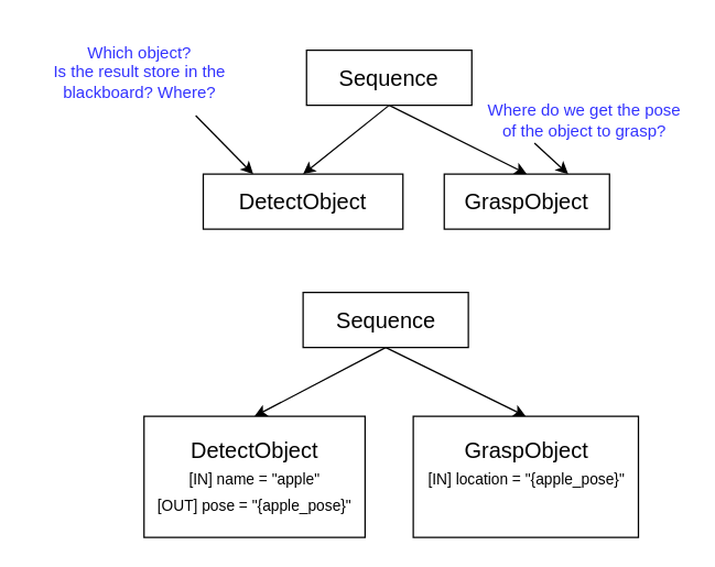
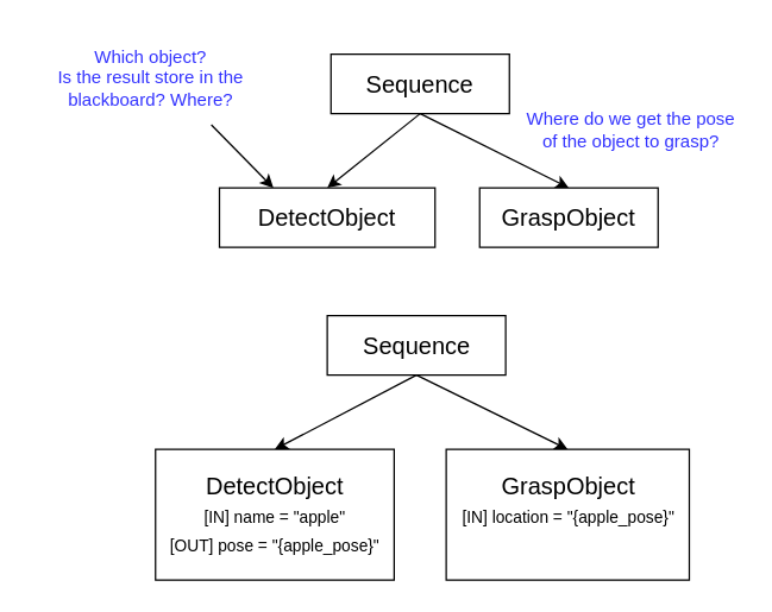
  <mxCell id="0" />
  <mxCell id="1" parent="0" />
  <mxCell id="2" style="rounded=0;orthogonalLoop=1;jettySize=auto;html=1;exitX=0.5;exitY=1;exitDx=0;exitDy=0;entryX=0.5;entryY=0;entryDx=0;entryDy=0;" edge="1" parent="1" source="4" target="5"><mxGeometry relative="1" as="geometry" /></mxCell>
  <mxCell id="3" style="rounded=0;orthogonalLoop=1;jettySize=auto;html=1;exitX=0.5;exitY=1;exitDx=0;exitDy=0;entryX=0.5;entryY=0;entryDx=0;entryDy=0;" edge="1" parent="1" source="4" target="6"><mxGeometry relative="1" as="geometry" /></mxCell>
  <mxCell id="4" value="Sequence" style="rounded=0;whiteSpace=wrap;html=1;fontSize=16;" vertex="1" parent="1"><mxGeometry x="222" y="36" width="120" height="40" as="geometry" /></mxCell>
  <mxCell id="5" value="DetectObject" style="rounded=0;whiteSpace=wrap;html=1;fontSize=16;" vertex="1" parent="1"><mxGeometry x="147" y="126" width="145" height="40" as="geometry" /></mxCell>
  <mxCell id="6" value="GraspObject" style="rounded=0;whiteSpace=wrap;html=1;fontSize=16;" vertex="1" parent="1"><mxGeometry x="322" y="126" width="120" height="40" as="geometry" /></mxCell>
  <mxCell id="7" style="rounded=0;orthogonalLoop=1;jettySize=auto;html=1;exitX=0.75;exitY=1;exitDx=0;exitDy=0;entryX=0.25;entryY=0;entryDx=0;entryDy=0;" edge="1" parent="1" source="8" target="5"><mxGeometry relative="1" as="geometry" /></mxCell>
  <mxCell id="8" value="Which object?&lt;div&gt;Is the result store in the&lt;/div&gt;&lt;div&gt;&lt;span style=&quot;background-color: initial;&quot;&gt;blackboard? Where?&lt;/span&gt;&lt;/div&gt;" style="text;html=1;align=center;verticalAlign=middle;whiteSpace=wrap;rounded=0;fontColor=#3333FF;" vertex="1" parent="1"><mxGeometry x="20" y="20" width="162" height="63.5" as="geometry" /></mxCell>
- <mxCell id="9" style="rounded=0;orthogonalLoop=1;jettySize=auto;html=1;exitX=0.25;exitY=1;exitDx=0;exitDy=0;entryX=0.75;entryY=0;entryDx=0;entryDy=0;" edge="1" parent="1" source="10" target="6"><mxGeometry relative="1" as="geometry" /></mxCell>
  <mxCell id="10" value="&lt;span style=&quot;background-color: initial;&quot;&gt;Where do we get the pose of the object to grasp?&lt;/span&gt;" style="text;html=1;align=center;verticalAlign=middle;whiteSpace=wrap;rounded=0;fontColor=#3333FF;" vertex="1" parent="1"><mxGeometry x="351" y="71" width="146" height="32.5" as="geometry" /></mxCell>
  <mxCell id="11" style="rounded=0;orthogonalLoop=1;jettySize=auto;html=1;exitX=0.5;exitY=1;exitDx=0;exitDy=0;entryX=0.5;entryY=0;entryDx=0;entryDy=0;" edge="1" parent="1" source="13" target="14"><mxGeometry relative="1" as="geometry" /></mxCell>
  <mxCell id="12" style="rounded=0;orthogonalLoop=1;jettySize=auto;html=1;exitX=0.5;exitY=1;exitDx=0;exitDy=0;entryX=0.5;entryY=0;entryDx=0;entryDy=0;" edge="1" parent="1" source="13" target="15"><mxGeometry relative="1" as="geometry" /></mxCell>
  <mxCell id="13" value="Sequence" style="rounded=0;whiteSpace=wrap;html=1;fontSize=16;" vertex="1" parent="1"><mxGeometry x="219.5" y="212" width="120" height="40" as="geometry" /></mxCell>
  <mxCell id="14" value="DetectObject&lt;br&gt;&lt;font style=&quot;font-size: 11px;&quot;&gt;[IN] name = &quot;apple&quot;&lt;br&gt;[OUT] pose = &quot;{apple_pose}&quot;&lt;br&gt;&lt;/font&gt;" style="rounded=0;whiteSpace=wrap;html=1;fontSize=16;" vertex="1" parent="1"><mxGeometry x="104" y="302" width="160.5" height="88" as="geometry" /></mxCell>
  <mxCell id="15" value="GraspObject&lt;br style=&quot;font-size: 15px;&quot;&gt;&lt;font style=&quot;font-size: 11px;&quot;&gt;[IN] location = &quot;{apple_pose}&quot;&lt;br&gt;&lt;br&gt;&lt;/font&gt;" style="rounded=0;whiteSpace=wrap;html=1;fontSize=16;" vertex="1" parent="1"><mxGeometry x="299.5" y="302" width="163.5" height="88" as="geometry" /></mxCell>
